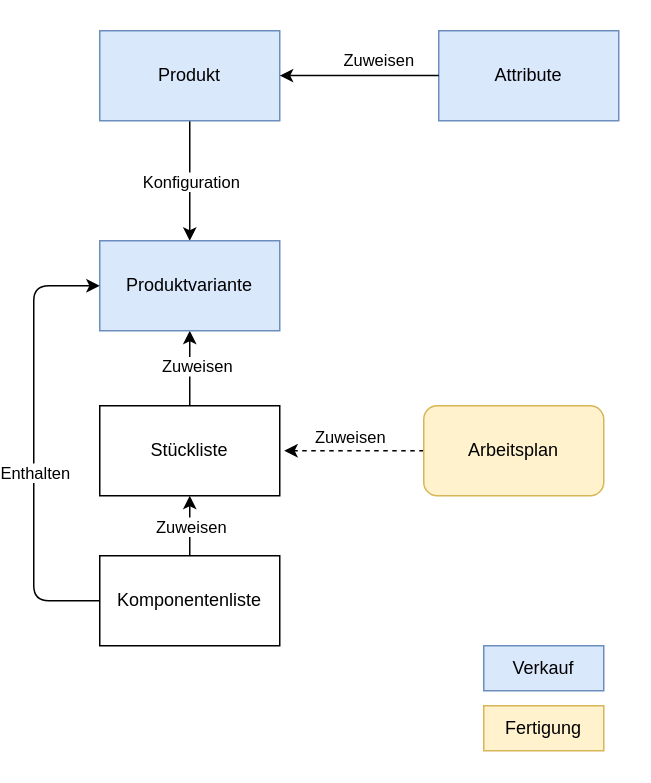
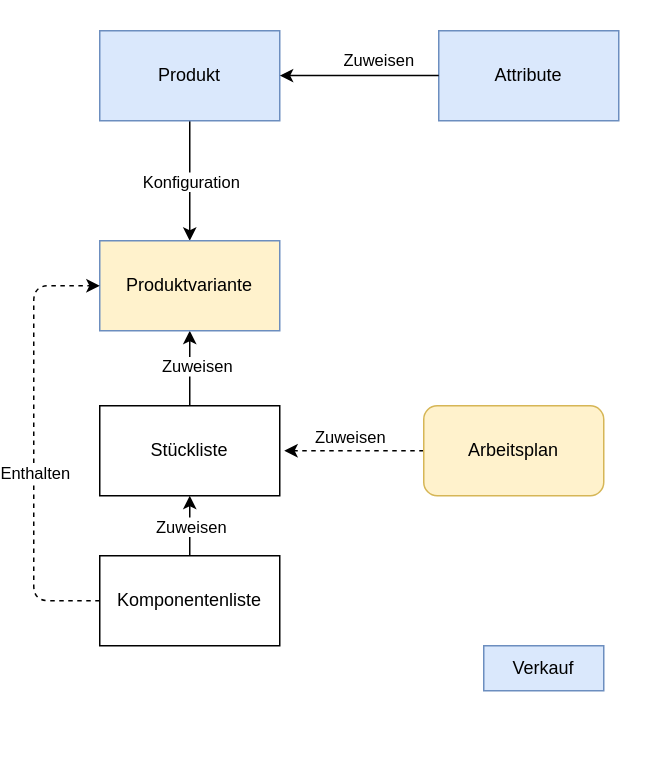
  <mxCell id="0" />
  <mxCell id="1" parent="0" />
  <mxCell id="2" value="" style="edgeStyle=orthogonalEdgeStyle;rounded=0;orthogonalLoop=1;jettySize=auto;html=1;" parent="1" source="4" target="7" edge="1"><mxGeometry relative="1" as="geometry" /></mxCell>
  <mxCell id="3" value="Konfiguration" style="edgeLabel;html=1;align=center;verticalAlign=middle;resizable=0;points=[];" parent="2" vertex="1" connectable="0"><mxGeometry x="-0.125" y="1" relative="1" as="geometry"><mxPoint x="-1" y="5" as="offset" /></mxGeometry></mxCell>
  <mxCell id="4" value="Produkt" style="rounded=0;whiteSpace=wrap;html=1;fillColor=#dae8fc;strokeColor=#6c8ebf;" parent="1" vertex="1"><mxGeometry x="64" y="20" width="120" height="60" as="geometry" /></mxCell>
  <mxCell id="5" value="" style="edgeStyle=orthogonalEdgeStyle;rounded=0;orthogonalLoop=1;jettySize=auto;html=1;entryX=0.5;entryY=1;entryDx=0;entryDy=0;exitX=0.5;exitY=0;exitDx=0;exitDy=0;" parent="1" source="8" target="7" edge="1"><mxGeometry relative="1" as="geometry"><mxPoint x="240" y="230" as="sourcePoint" /></mxGeometry></mxCell>
  <mxCell id="6" value="Zuweisen" style="edgeLabel;html=1;align=center;verticalAlign=middle;resizable=0;points=[];" parent="5" vertex="1" connectable="0"><mxGeometry x="0.08" y="-4" relative="1" as="geometry"><mxPoint as="offset" /></mxGeometry></mxCell>
- <mxCell id="7" value="Produktvariante" style="rounded=0;whiteSpace=wrap;html=1;fillColor=#dae8fc;strokeColor=#6c8ebf;" parent="1" vertex="1"><mxGeometry x="64" y="160" width="120" height="60" as="geometry" /></mxCell>
+ <mxCell id="7" value="Produktvariante" style="rounded=0;whiteSpace=wrap;html=1;fillColor=#fff2cc;strokeColor=#6c8ebf;" parent="1" vertex="1"><mxGeometry x="64" y="160" width="120" height="60" as="geometry" /></mxCell>
  <mxCell id="8" value="Stückliste" style="rounded=0;whiteSpace=wrap;html=1;" parent="1" vertex="1"><mxGeometry x="64" y="270" width="120" height="60" as="geometry" /></mxCell>
  <mxCell id="9" value="Attribute" style="rounded=0;whiteSpace=wrap;html=1;fillColor=#dae8fc;strokeColor=#6c8ebf;" parent="1" vertex="1"><mxGeometry x="290" y="20" width="120" height="60" as="geometry" /></mxCell>
- <mxCell id="10" value="" style="endArrow=classic;html=1;exitX=0;exitY=0.5;exitDx=0;exitDy=0;entryX=0;entryY=0.5;entryDx=0;entryDy=0;edgeStyle=orthogonalEdgeStyle;" parent="1" source="19" target="7" edge="1"><mxGeometry width="50" height="50" relative="1" as="geometry"><mxPoint x="-130" y="280" as="sourcePoint" /><mxPoint x="-80" y="230" as="targetPoint" /><Array as="points"><mxPoint x="20" y="400" /><mxPoint x="20" y="190" /></Array></mxGeometry></mxCell>
+ <mxCell id="10" value="" style="endArrow=classic;html=1;exitX=0;exitY=0.5;exitDx=0;exitDy=0;entryX=0;entryY=0.5;entryDx=0;entryDy=0;edgeStyle=orthogonalEdgeStyle;dashed=1;" parent="1" source="19" target="7" edge="1"><mxGeometry width="50" height="50" relative="1" as="geometry"><mxPoint x="-130" y="280" as="sourcePoint" /><mxPoint x="-80" y="230" as="targetPoint" /><Array as="points"><mxPoint x="20" y="400" /><mxPoint x="20" y="190" /></Array></mxGeometry></mxCell>
  <mxCell id="11" value="Enthalten" style="edgeLabel;html=1;align=center;verticalAlign=middle;resizable=0;points=[];" parent="10" vertex="1" connectable="0"><mxGeometry x="0.059" y="-4" relative="1" as="geometry"><mxPoint x="-4" y="28" as="offset" /></mxGeometry></mxCell>
  <mxCell id="12" value="" style="endArrow=classic;html=1;entryX=1;entryY=0.5;entryDx=0;entryDy=0;edgeStyle=orthogonalEdgeStyle;exitX=0;exitY=0.5;exitDx=0;exitDy=0;" parent="1" edge="1"><mxGeometry width="50" height="50" relative="1" as="geometry"><mxPoint x="290" y="49.9" as="sourcePoint" /><mxPoint x="184" y="49.9" as="targetPoint" /><Array as="points"><mxPoint x="280" y="49.9" /><mxPoint x="280" y="49.9" /></Array></mxGeometry></mxCell>
  <mxCell id="13" value="Zuweisen" style="edgeLabel;html=1;align=center;verticalAlign=middle;resizable=0;points=[];" parent="12" vertex="1" connectable="0"><mxGeometry x="-0.235" y="3" relative="1" as="geometry"><mxPoint y="-13" as="offset" /></mxGeometry></mxCell>
  <mxCell id="14" value="" style="edgeStyle=orthogonalEdgeStyle;rounded=0;orthogonalLoop=1;jettySize=auto;html=1;exitX=0;exitY=0.5;exitDx=0;exitDy=0;dashed=1;" parent="1" source="16" edge="1"><mxGeometry relative="1" as="geometry"><mxPoint x="392" y="220" as="sourcePoint" /><mxPoint x="187" y="300" as="targetPoint" /><Array as="points" /></mxGeometry></mxCell>
  <mxCell id="15" value="Zuweisen" style="edgeLabel;html=1;align=center;verticalAlign=middle;resizable=0;points=[];" parent="14" vertex="1" connectable="0"><mxGeometry x="0.08" y="-4" relative="1" as="geometry"><mxPoint y="-6" as="offset" /></mxGeometry></mxCell>
  <mxCell id="16" value="Arbeitsplan" style="whiteSpace=wrap;html=1;fillColor=#fff2cc;strokeColor=#d6b656;rounded=1;" parent="1" vertex="1"><mxGeometry x="280" y="270" width="120" height="60" as="geometry" /></mxCell>
  <mxCell id="17" value="" style="edgeStyle=orthogonalEdgeStyle;rounded=0;orthogonalLoop=1;jettySize=auto;html=1;" parent="1" source="19" target="8" edge="1"><mxGeometry relative="1" as="geometry" /></mxCell>
  <mxCell id="18" value="Zuweisen" style="edgeLabel;html=1;align=center;verticalAlign=middle;resizable=0;points=[];" parent="17" vertex="1" connectable="0"><mxGeometry x="0.36" y="2" relative="1" as="geometry"><mxPoint x="2" y="7" as="offset" /></mxGeometry></mxCell>
  <mxCell id="19" value="Komponentenliste" style="rounded=0;whiteSpace=wrap;html=1;" parent="1" vertex="1"><mxGeometry x="64" y="370" width="120" height="60" as="geometry" /></mxCell>
- <mxCell id="20" value="Fertigung" style="rounded=0;whiteSpace=wrap;html=1;fillColor=#fff2cc;strokeColor=#d6b656;" parent="1" vertex="1"><mxGeometry x="320" y="470" width="80" height="30" as="geometry" /></mxCell>
  <mxCell id="21" value="Verkauf" style="rounded=0;whiteSpace=wrap;html=1;fillColor=#dae8fc;strokeColor=#6c8ebf;" parent="1" vertex="1"><mxGeometry x="320" y="430" width="80" height="30" as="geometry" /></mxCell>
